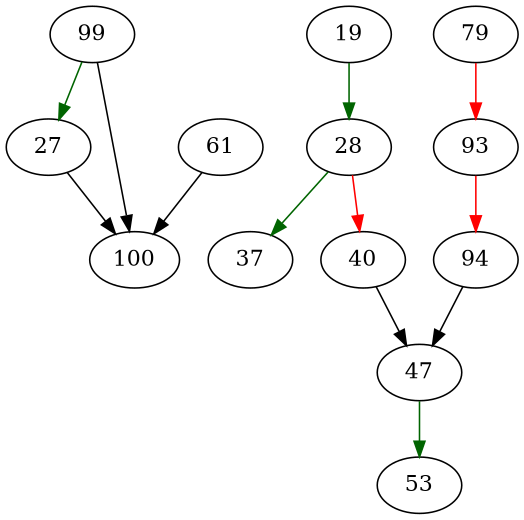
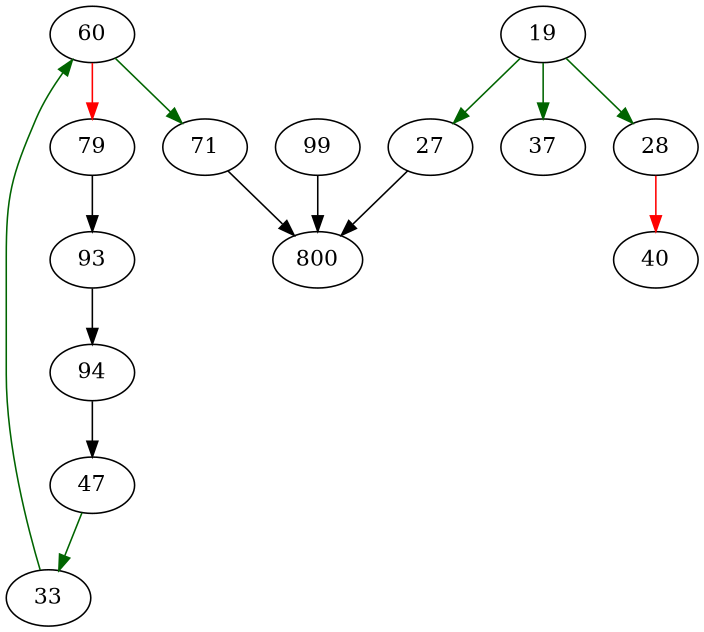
  strict digraph {
    27
-   100
+   100 [label=800]
    19
    28
    37
    40
    47
-   53
+   53 [label=33]
+   60
    99
-   71 [label=61]
+   71
    79
    93
    94
    27 -> 100
-   99 -> 27 [color=darkgreen cond=true]
+   19 -> 27 [color=darkgreen cond=true]
    19 -> 28 [color=darkgreen cond=false]
-   28 -> 37 [color=darkgreen cond=true]
+   19 -> 37 [color=darkgreen cond=true]
    28 -> 40 [color=red cond=false]
-   40 -> 47
    47 -> 53 [color=darkgreen cond=true]
+   53 -> 60 [color=darkgreen cond=true]
+   60 -> 71 [color=darkgreen cond=true]
+   60 -> 79 [color=red cond=false]
    99 -> 100
    71 -> 100
-   79 -> 93 [color=red]
-   93 -> 94 [color=red]
+   79 -> 93
+   93 -> 94
    94 -> 47
  }
